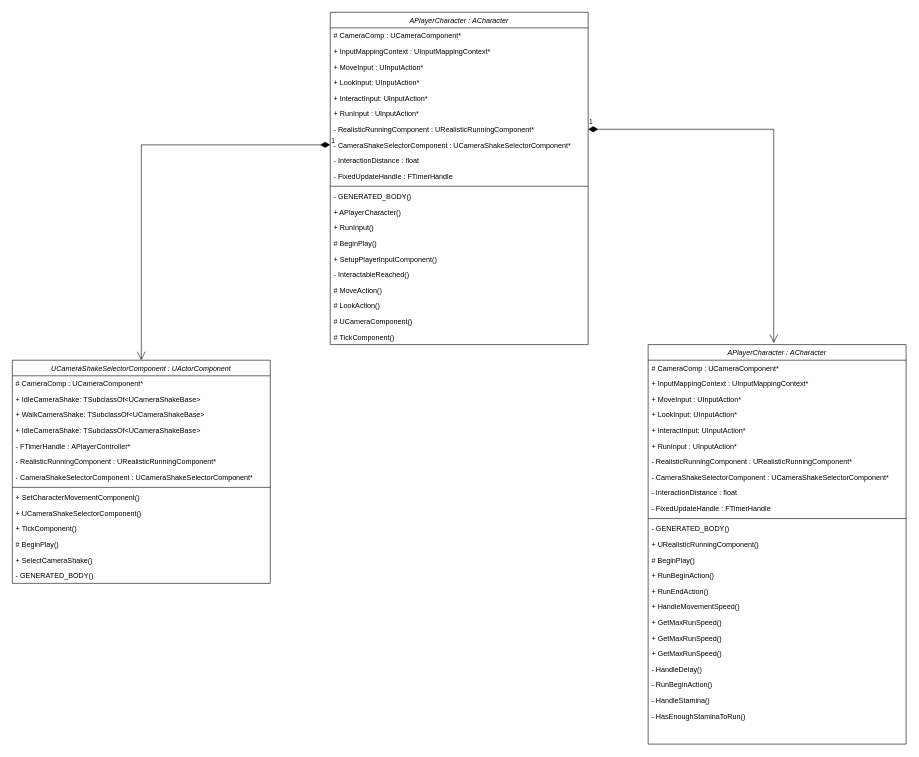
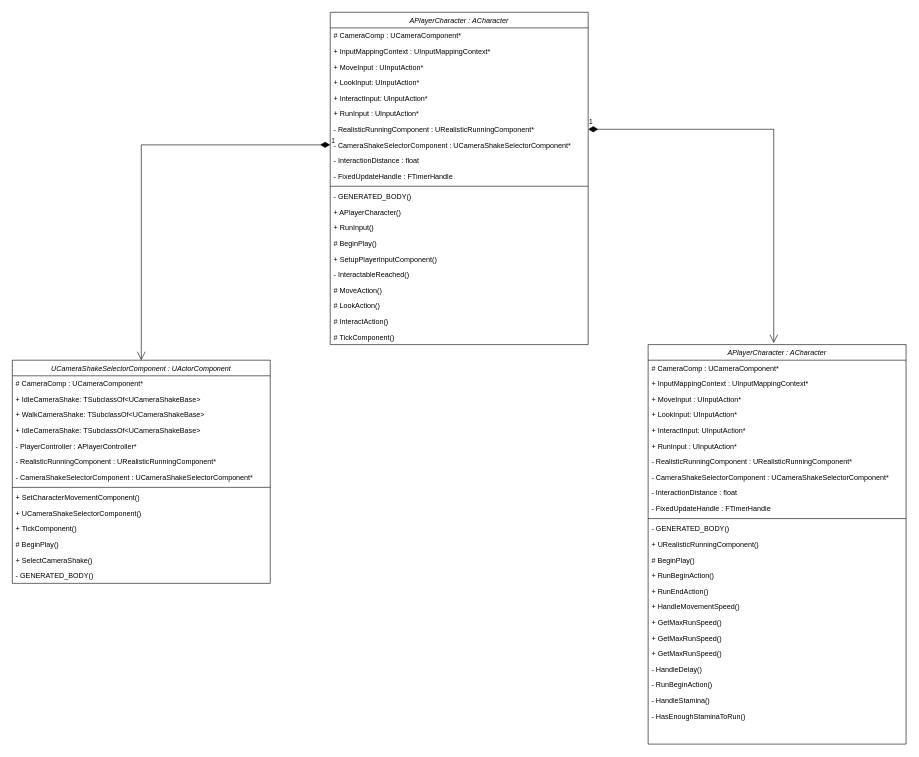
  <mxCell id="0" />
  <mxCell id="1" parent="0" />
  <mxCell id="2" value="APlayerCharacter : ACharacter" style="swimlane;fontStyle=2;align=center;verticalAlign=top;childLayout=stackLayout;horizontal=1;startSize=26;horizontalStack=0;resizeParent=1;resizeLast=0;collapsible=1;marginBottom=0;rounded=0;shadow=0;strokeWidth=1;" parent="1" vertex="1"><mxGeometry x="550" y="20" width="430" height="554" as="geometry"><mxRectangle x="230" y="140" width="160" height="26" as="alternateBounds" /></mxGeometry></mxCell>
  <mxCell id="3" value="# CameraComp : UCameraComponent* " style="text;align=left;verticalAlign=top;spacingLeft=4;spacingRight=4;overflow=hidden;rotatable=0;points=[[0,0.5],[1,0.5]];portConstraint=eastwest;" parent="2" vertex="1"><mxGeometry y="26" width="430" height="26" as="geometry" /></mxCell>
  <mxCell id="4" value="+ InputMappingContext : UInputMappingContext*" style="text;align=left;verticalAlign=top;spacingLeft=4;spacingRight=4;overflow=hidden;rotatable=0;points=[[0,0.5],[1,0.5]];portConstraint=eastwest;rounded=0;shadow=0;html=0;" parent="2" vertex="1"><mxGeometry y="52" width="430" height="26" as="geometry" /></mxCell>
  <mxCell id="5" value="+ MoveInput : UInputAction*" style="text;align=left;verticalAlign=top;spacingLeft=4;spacingRight=4;overflow=hidden;rotatable=0;points=[[0,0.5],[1,0.5]];portConstraint=eastwest;rounded=0;shadow=0;html=0;" parent="2" vertex="1"><mxGeometry y="78" width="430" height="26" as="geometry" /></mxCell>
  <mxCell id="6" value="+ LookInput: UInputAction*" style="text;align=left;verticalAlign=top;spacingLeft=4;spacingRight=4;overflow=hidden;rotatable=0;points=[[0,0.5],[1,0.5]];portConstraint=eastwest;rounded=0;shadow=0;html=0;" vertex="1" parent="2"><mxGeometry y="104" width="430" height="26" as="geometry" /></mxCell>
  <mxCell id="7" value="+ InteractInput: UInputAction*" style="text;align=left;verticalAlign=top;spacingLeft=4;spacingRight=4;overflow=hidden;rotatable=0;points=[[0,0.5],[1,0.5]];portConstraint=eastwest;rounded=0;shadow=0;html=0;" vertex="1" parent="2"><mxGeometry y="130" width="430" height="26" as="geometry" /></mxCell>
  <mxCell id="8" value="+ RunInput : UInputAction*" style="text;align=left;verticalAlign=top;spacingLeft=4;spacingRight=4;overflow=hidden;rotatable=0;points=[[0,0.5],[1,0.5]];portConstraint=eastwest;rounded=0;shadow=0;html=0;" vertex="1" parent="2"><mxGeometry y="156" width="430" height="26" as="geometry" /></mxCell>
  <mxCell id="9" value="- RealisticRunningComponent : URealisticRunningComponent*" style="text;align=left;verticalAlign=top;spacingLeft=4;spacingRight=4;overflow=hidden;rotatable=0;points=[[0,0.5],[1,0.5]];portConstraint=eastwest;rounded=0;shadow=0;html=0;" vertex="1" parent="2"><mxGeometry y="182" width="430" height="26" as="geometry" /></mxCell>
  <mxCell id="10" value="- CameraShakeSelectorComponent : UCameraShakeSelectorComponent*" style="text;align=left;verticalAlign=top;spacingLeft=4;spacingRight=4;overflow=hidden;rotatable=0;points=[[0,0.5],[1,0.5]];portConstraint=eastwest;rounded=0;shadow=0;html=0;" vertex="1" parent="2"><mxGeometry y="208" width="430" height="26" as="geometry" /></mxCell>
  <mxCell id="11" value="- InteractionDistance : float" style="text;align=left;verticalAlign=top;spacingLeft=4;spacingRight=4;overflow=hidden;rotatable=0;points=[[0,0.5],[1,0.5]];portConstraint=eastwest;rounded=0;shadow=0;html=0;" vertex="1" parent="2"><mxGeometry y="234" width="430" height="26" as="geometry" /></mxCell>
  <mxCell id="12" value="- FixedUpdateHandle : FTimerHandle" style="text;align=left;verticalAlign=top;spacingLeft=4;spacingRight=4;overflow=hidden;rotatable=0;points=[[0,0.5],[1,0.5]];portConstraint=eastwest;rounded=0;shadow=0;html=0;" vertex="1" parent="2"><mxGeometry y="260" width="430" height="26" as="geometry" /></mxCell>
  <mxCell id="13" value="" style="line;html=1;strokeWidth=1;align=left;verticalAlign=middle;spacingTop=-1;spacingLeft=3;spacingRight=3;rotatable=0;labelPosition=right;points=[];portConstraint=eastwest;" parent="2" vertex="1"><mxGeometry y="286" width="430" height="8" as="geometry" /></mxCell>
  <mxCell id="14" value="- GENERATED_BODY()" style="text;align=left;verticalAlign=top;spacingLeft=4;spacingRight=4;overflow=hidden;rotatable=0;points=[[0,0.5],[1,0.5]];portConstraint=eastwest;" vertex="1" parent="2"><mxGeometry y="294" width="430" height="26" as="geometry" /></mxCell>
  <mxCell id="15" value="+ APlayerCharacter()" style="text;align=left;verticalAlign=top;spacingLeft=4;spacingRight=4;overflow=hidden;rotatable=0;points=[[0,0.5],[1,0.5]];portConstraint=eastwest;" vertex="1" parent="2"><mxGeometry y="320" width="430" height="26" as="geometry" /></mxCell>
  <mxCell id="16" value="+ RunInput()" style="text;align=left;verticalAlign=top;spacingLeft=4;spacingRight=4;overflow=hidden;rotatable=0;points=[[0,0.5],[1,0.5]];portConstraint=eastwest;" parent="2" vertex="1"><mxGeometry y="346" width="430" height="26" as="geometry" /></mxCell>
  <mxCell id="17" value="# BeginPlay()" style="text;align=left;verticalAlign=top;spacingLeft=4;spacingRight=4;overflow=hidden;rotatable=0;points=[[0,0.5],[1,0.5]];portConstraint=eastwest;" vertex="1" parent="2"><mxGeometry y="372" width="430" height="26" as="geometry" /></mxCell>
  <mxCell id="18" value="+ SetupPlayerInputComponent()" style="text;align=left;verticalAlign=top;spacingLeft=4;spacingRight=4;overflow=hidden;rotatable=0;points=[[0,0.5],[1,0.5]];portConstraint=eastwest;" vertex="1" parent="2"><mxGeometry y="398" width="430" height="26" as="geometry" /></mxCell>
  <mxCell id="19" value="- InteractableReached()" style="text;align=left;verticalAlign=top;spacingLeft=4;spacingRight=4;overflow=hidden;rotatable=0;points=[[0,0.5],[1,0.5]];portConstraint=eastwest;" vertex="1" parent="2"><mxGeometry y="424" width="430" height="26" as="geometry" /></mxCell>
  <mxCell id="20" value="# MoveAction()" style="text;align=left;verticalAlign=top;spacingLeft=4;spacingRight=4;overflow=hidden;rotatable=0;points=[[0,0.5],[1,0.5]];portConstraint=eastwest;" vertex="1" parent="2"><mxGeometry y="450" width="430" height="26" as="geometry" /></mxCell>
  <mxCell id="21" value="# LookAction()" style="text;align=left;verticalAlign=top;spacingLeft=4;spacingRight=4;overflow=hidden;rotatable=0;points=[[0,0.5],[1,0.5]];portConstraint=eastwest;" vertex="1" parent="2"><mxGeometry y="476" width="430" height="26" as="geometry" /></mxCell>
- <mxCell id="22" value="# UCameraComponent()" style="text;align=left;verticalAlign=top;spacingLeft=4;spacingRight=4;overflow=hidden;rotatable=0;points=[[0,0.5],[1,0.5]];portConstraint=eastwest;" vertex="1" parent="2"><mxGeometry y="502" width="430" height="26" as="geometry" /></mxCell>
+ <mxCell id="22" value="# InteractAction()" style="text;align=left;verticalAlign=top;spacingLeft=4;spacingRight=4;overflow=hidden;rotatable=0;points=[[0,0.5],[1,0.5]];portConstraint=eastwest;" vertex="1" parent="2"><mxGeometry y="502" width="430" height="26" as="geometry" /></mxCell>
  <mxCell id="23" value="# TickComponent()" style="text;align=left;verticalAlign=top;spacingLeft=4;spacingRight=4;overflow=hidden;rotatable=0;points=[[0,0.5],[1,0.5]];portConstraint=eastwest;" vertex="1" parent="2"><mxGeometry y="528" width="430" height="26" as="geometry" /></mxCell>
  <mxCell id="24" value="UCameraShakeSelectorComponent : UActorComponent" style="swimlane;fontStyle=2;align=center;verticalAlign=top;childLayout=stackLayout;horizontal=1;startSize=26;horizontalStack=0;resizeParent=1;resizeLast=0;collapsible=1;marginBottom=0;rounded=0;shadow=0;strokeWidth=1;" vertex="1" parent="1"><mxGeometry x="20" y="600" width="430" height="372" as="geometry"><mxRectangle x="230" y="140" width="160" height="26" as="alternateBounds" /></mxGeometry></mxCell>
  <mxCell id="25" value="# CameraComp : UCameraComponent* " style="text;align=left;verticalAlign=top;spacingLeft=4;spacingRight=4;overflow=hidden;rotatable=0;points=[[0,0.5],[1,0.5]];portConstraint=eastwest;" vertex="1" parent="24"><mxGeometry y="26" width="430" height="26" as="geometry" /></mxCell>
  <mxCell id="26" value="+ IdleCameraShake: TSubclassOf&lt;UCameraShakeBase&gt;" style="text;align=left;verticalAlign=top;spacingLeft=4;spacingRight=4;overflow=hidden;rotatable=0;points=[[0,0.5],[1,0.5]];portConstraint=eastwest;rounded=0;shadow=0;html=0;" vertex="1" parent="24"><mxGeometry y="52" width="430" height="26" as="geometry" /></mxCell>
  <mxCell id="27" value="+ WalkCameraShake: TSubclassOf&lt;UCameraShakeBase&gt;" style="text;align=left;verticalAlign=top;spacingLeft=4;spacingRight=4;overflow=hidden;rotatable=0;points=[[0,0.5],[1,0.5]];portConstraint=eastwest;rounded=0;shadow=0;html=0;" vertex="1" parent="24"><mxGeometry y="78" width="430" height="26" as="geometry" /></mxCell>
  <mxCell id="28" value="+ IdleCameraShake: TSubclassOf&lt;UCameraShakeBase&gt;" style="text;align=left;verticalAlign=top;spacingLeft=4;spacingRight=4;overflow=hidden;rotatable=0;points=[[0,0.5],[1,0.5]];portConstraint=eastwest;rounded=0;shadow=0;html=0;" vertex="1" parent="24"><mxGeometry y="104" width="430" height="26" as="geometry" /></mxCell>
- <mxCell id="29" value="- FTimerHandle : APlayerController*" style="text;align=left;verticalAlign=top;spacingLeft=4;spacingRight=4;overflow=hidden;rotatable=0;points=[[0,0.5],[1,0.5]];portConstraint=eastwest;rounded=0;shadow=0;html=0;" vertex="1" parent="24"><mxGeometry y="130" width="430" height="26" as="geometry" /></mxCell>
+ <mxCell id="29" value="- PlayerController : APlayerController*" style="text;align=left;verticalAlign=top;spacingLeft=4;spacingRight=4;overflow=hidden;rotatable=0;points=[[0,0.5],[1,0.5]];portConstraint=eastwest;rounded=0;shadow=0;html=0;" vertex="1" parent="24"><mxGeometry y="130" width="430" height="26" as="geometry" /></mxCell>
  <mxCell id="30" value="- RealisticRunningComponent : URealisticRunningComponent*" style="text;align=left;verticalAlign=top;spacingLeft=4;spacingRight=4;overflow=hidden;rotatable=0;points=[[0,0.5],[1,0.5]];portConstraint=eastwest;rounded=0;shadow=0;html=0;" vertex="1" parent="24"><mxGeometry y="156" width="430" height="26" as="geometry" /></mxCell>
  <mxCell id="31" value="- CameraShakeSelectorComponent : UCameraShakeSelectorComponent*" style="text;align=left;verticalAlign=top;spacingLeft=4;spacingRight=4;overflow=hidden;rotatable=0;points=[[0,0.5],[1,0.5]];portConstraint=eastwest;rounded=0;shadow=0;html=0;" vertex="1" parent="24"><mxGeometry y="182" width="430" height="26" as="geometry" /></mxCell>
  <mxCell id="32" value="" style="line;html=1;strokeWidth=1;align=left;verticalAlign=middle;spacingTop=-1;spacingLeft=3;spacingRight=3;rotatable=0;labelPosition=right;points=[];portConstraint=eastwest;" vertex="1" parent="24"><mxGeometry y="208" width="430" height="8" as="geometry" /></mxCell>
  <mxCell id="33" value="+ SetCharacterMovementComponent()" style="text;align=left;verticalAlign=top;spacingLeft=4;spacingRight=4;overflow=hidden;rotatable=0;points=[[0,0.5],[1,0.5]];portConstraint=eastwest;" vertex="1" parent="24"><mxGeometry y="216" width="430" height="26" as="geometry" /></mxCell>
  <mxCell id="34" value="+ UCameraShakeSelectorComponent()" style="text;align=left;verticalAlign=top;spacingLeft=4;spacingRight=4;overflow=hidden;rotatable=0;points=[[0,0.5],[1,0.5]];portConstraint=eastwest;" vertex="1" parent="24"><mxGeometry y="242" width="430" height="26" as="geometry" /></mxCell>
  <mxCell id="35" value="+ TickComponent()" style="text;align=left;verticalAlign=top;spacingLeft=4;spacingRight=4;overflow=hidden;rotatable=0;points=[[0,0.5],[1,0.5]];portConstraint=eastwest;" vertex="1" parent="24"><mxGeometry y="268" width="430" height="26" as="geometry" /></mxCell>
  <mxCell id="36" value="# BeginPlay()" style="text;align=left;verticalAlign=top;spacingLeft=4;spacingRight=4;overflow=hidden;rotatable=0;points=[[0,0.5],[1,0.5]];portConstraint=eastwest;" vertex="1" parent="24"><mxGeometry y="294" width="430" height="26" as="geometry" /></mxCell>
  <mxCell id="37" value="+ SelectCameraShake()" style="text;align=left;verticalAlign=top;spacingLeft=4;spacingRight=4;overflow=hidden;rotatable=0;points=[[0,0.5],[1,0.5]];portConstraint=eastwest;" vertex="1" parent="24"><mxGeometry y="320" width="430" height="26" as="geometry" /></mxCell>
  <mxCell id="38" value="- GENERATED_BODY()" style="text;align=left;verticalAlign=top;spacingLeft=4;spacingRight=4;overflow=hidden;rotatable=0;points=[[0,0.5],[1,0.5]];portConstraint=eastwest;" vertex="1" parent="24"><mxGeometry y="346" width="430" height="26" as="geometry" /></mxCell>
  <mxCell id="39" value="1" style="endArrow=open;html=1;endSize=12;startArrow=diamondThin;startSize=14;startFill=1;edgeStyle=orthogonalEdgeStyle;align=left;verticalAlign=bottom;rounded=0;exitX=0;exitY=0.5;exitDx=0;exitDy=0;entryX=0.5;entryY=0;entryDx=0;entryDy=0;" edge="1" parent="1" source="10" target="24"><mxGeometry x="-1" y="3" relative="1" as="geometry"><mxPoint x="40" y="510" as="sourcePoint" /><mxPoint x="180" y="574" as="targetPoint" /></mxGeometry></mxCell>
  <mxCell id="40" value="APlayerCharacter : ACharacter" style="swimlane;fontStyle=2;align=center;verticalAlign=top;childLayout=stackLayout;horizontal=1;startSize=26;horizontalStack=0;resizeParent=1;resizeLast=0;collapsible=1;marginBottom=0;rounded=0;shadow=0;strokeWidth=1;" vertex="1" parent="1"><mxGeometry x="1080" y="574" width="430" height="666" as="geometry"><mxRectangle x="230" y="140" width="160" height="26" as="alternateBounds" /></mxGeometry></mxCell>
  <mxCell id="41" value="# CameraComp : UCameraComponent* " style="text;align=left;verticalAlign=top;spacingLeft=4;spacingRight=4;overflow=hidden;rotatable=0;points=[[0,0.5],[1,0.5]];portConstraint=eastwest;" vertex="1" parent="40"><mxGeometry y="26" width="430" height="26" as="geometry" /></mxCell>
  <mxCell id="42" value="+ InputMappingContext : UInputMappingContext*" style="text;align=left;verticalAlign=top;spacingLeft=4;spacingRight=4;overflow=hidden;rotatable=0;points=[[0,0.5],[1,0.5]];portConstraint=eastwest;rounded=0;shadow=0;html=0;" vertex="1" parent="40"><mxGeometry y="52" width="430" height="26" as="geometry" /></mxCell>
  <mxCell id="43" value="+ MoveInput : UInputAction*" style="text;align=left;verticalAlign=top;spacingLeft=4;spacingRight=4;overflow=hidden;rotatable=0;points=[[0,0.5],[1,0.5]];portConstraint=eastwest;rounded=0;shadow=0;html=0;" vertex="1" parent="40"><mxGeometry y="78" width="430" height="26" as="geometry" /></mxCell>
  <mxCell id="44" value="+ LookInput: UInputAction*" style="text;align=left;verticalAlign=top;spacingLeft=4;spacingRight=4;overflow=hidden;rotatable=0;points=[[0,0.5],[1,0.5]];portConstraint=eastwest;rounded=0;shadow=0;html=0;" vertex="1" parent="40"><mxGeometry y="104" width="430" height="26" as="geometry" /></mxCell>
  <mxCell id="45" value="+ InteractInput: UInputAction*" style="text;align=left;verticalAlign=top;spacingLeft=4;spacingRight=4;overflow=hidden;rotatable=0;points=[[0,0.5],[1,0.5]];portConstraint=eastwest;rounded=0;shadow=0;html=0;" vertex="1" parent="40"><mxGeometry y="130" width="430" height="26" as="geometry" /></mxCell>
  <mxCell id="46" value="+ RunInput : UInputAction*" style="text;align=left;verticalAlign=top;spacingLeft=4;spacingRight=4;overflow=hidden;rotatable=0;points=[[0,0.5],[1,0.5]];portConstraint=eastwest;rounded=0;shadow=0;html=0;" vertex="1" parent="40"><mxGeometry y="156" width="430" height="26" as="geometry" /></mxCell>
  <mxCell id="47" value="- RealisticRunningComponent : URealisticRunningComponent*" style="text;align=left;verticalAlign=top;spacingLeft=4;spacingRight=4;overflow=hidden;rotatable=0;points=[[0,0.5],[1,0.5]];portConstraint=eastwest;rounded=0;shadow=0;html=0;" vertex="1" parent="40"><mxGeometry y="182" width="430" height="26" as="geometry" /></mxCell>
  <mxCell id="48" value="- CameraShakeSelectorComponent : UCameraShakeSelectorComponent*" style="text;align=left;verticalAlign=top;spacingLeft=4;spacingRight=4;overflow=hidden;rotatable=0;points=[[0,0.5],[1,0.5]];portConstraint=eastwest;rounded=0;shadow=0;html=0;" vertex="1" parent="40"><mxGeometry y="208" width="430" height="26" as="geometry" /></mxCell>
  <mxCell id="49" value="- InteractionDistance : float" style="text;align=left;verticalAlign=top;spacingLeft=4;spacingRight=4;overflow=hidden;rotatable=0;points=[[0,0.5],[1,0.5]];portConstraint=eastwest;rounded=0;shadow=0;html=0;" vertex="1" parent="40"><mxGeometry y="234" width="430" height="26" as="geometry" /></mxCell>
  <mxCell id="50" value="- FixedUpdateHandle : FTimerHandle" style="text;align=left;verticalAlign=top;spacingLeft=4;spacingRight=4;overflow=hidden;rotatable=0;points=[[0,0.5],[1,0.5]];portConstraint=eastwest;rounded=0;shadow=0;html=0;" vertex="1" parent="40"><mxGeometry y="260" width="430" height="26" as="geometry" /></mxCell>
  <mxCell id="51" value="" style="line;html=1;strokeWidth=1;align=left;verticalAlign=middle;spacingTop=-1;spacingLeft=3;spacingRight=3;rotatable=0;labelPosition=right;points=[];portConstraint=eastwest;" vertex="1" parent="40"><mxGeometry y="286" width="430" height="8" as="geometry" /></mxCell>
  <mxCell id="52" value="- GENERATED_BODY()" style="text;align=left;verticalAlign=top;spacingLeft=4;spacingRight=4;overflow=hidden;rotatable=0;points=[[0,0.5],[1,0.5]];portConstraint=eastwest;" vertex="1" parent="40"><mxGeometry y="294" width="430" height="26" as="geometry" /></mxCell>
  <mxCell id="53" value="+ URealisticRunningComponent()" style="text;align=left;verticalAlign=top;spacingLeft=4;spacingRight=4;overflow=hidden;rotatable=0;points=[[0,0.5],[1,0.5]];portConstraint=eastwest;" vertex="1" parent="40"><mxGeometry y="320" width="430" height="26" as="geometry" /></mxCell>
  <mxCell id="54" value="# BeginPlay()" style="text;align=left;verticalAlign=top;spacingLeft=4;spacingRight=4;overflow=hidden;rotatable=0;points=[[0,0.5],[1,0.5]];portConstraint=eastwest;" vertex="1" parent="40"><mxGeometry y="346" width="430" height="26" as="geometry" /></mxCell>
  <mxCell id="55" value="+ RunBeginAction()" style="text;align=left;verticalAlign=top;spacingLeft=4;spacingRight=4;overflow=hidden;rotatable=0;points=[[0,0.5],[1,0.5]];portConstraint=eastwest;" vertex="1" parent="40"><mxGeometry y="372" width="430" height="26" as="geometry" /></mxCell>
  <mxCell id="56" value="+ RunEndAction()" style="text;align=left;verticalAlign=top;spacingLeft=4;spacingRight=4;overflow=hidden;rotatable=0;points=[[0,0.5],[1,0.5]];portConstraint=eastwest;" vertex="1" parent="40"><mxGeometry y="398" width="430" height="26" as="geometry" /></mxCell>
  <mxCell id="57" value="+ HandleMovementSpeed()" style="text;align=left;verticalAlign=top;spacingLeft=4;spacingRight=4;overflow=hidden;rotatable=0;points=[[0,0.5],[1,0.5]];portConstraint=eastwest;" vertex="1" parent="40"><mxGeometry y="424" width="430" height="26" as="geometry" /></mxCell>
  <mxCell id="58" value="+ GetMaxRunSpeed()" style="text;align=left;verticalAlign=top;spacingLeft=4;spacingRight=4;overflow=hidden;rotatable=0;points=[[0,0.5],[1,0.5]];portConstraint=eastwest;" vertex="1" parent="40"><mxGeometry y="450" width="430" height="26" as="geometry" /></mxCell>
  <mxCell id="59" value="+ GetMaxRunSpeed()" style="text;align=left;verticalAlign=top;spacingLeft=4;spacingRight=4;overflow=hidden;rotatable=0;points=[[0,0.5],[1,0.5]];portConstraint=eastwest;" vertex="1" parent="40"><mxGeometry y="476" width="430" height="26" as="geometry" /></mxCell>
  <mxCell id="60" value="+ GetMaxRunSpeed()" style="text;align=left;verticalAlign=top;spacingLeft=4;spacingRight=4;overflow=hidden;rotatable=0;points=[[0,0.5],[1,0.5]];portConstraint=eastwest;" vertex="1" parent="40"><mxGeometry y="502" width="430" height="26" as="geometry" /></mxCell>
  <mxCell id="61" value="- HandleDelay()" style="text;align=left;verticalAlign=top;spacingLeft=4;spacingRight=4;overflow=hidden;rotatable=0;points=[[0,0.5],[1,0.5]];portConstraint=eastwest;" vertex="1" parent="40"><mxGeometry y="528" width="430" height="26" as="geometry" /></mxCell>
  <mxCell id="62" value="- RunBeginAction()" style="text;align=left;verticalAlign=top;spacingLeft=4;spacingRight=4;overflow=hidden;rotatable=0;points=[[0,0.5],[1,0.5]];portConstraint=eastwest;" vertex="1" parent="40"><mxGeometry y="554" width="430" height="26" as="geometry" /></mxCell>
  <mxCell id="63" value="- HandleStamina()" style="text;align=left;verticalAlign=top;spacingLeft=4;spacingRight=4;overflow=hidden;rotatable=0;points=[[0,0.5],[1,0.5]];portConstraint=eastwest;" vertex="1" parent="40"><mxGeometry y="580" width="430" height="26" as="geometry" /></mxCell>
  <mxCell id="64" value="- HasEnoughStaminaToRun()" style="text;align=left;verticalAlign=top;spacingLeft=4;spacingRight=4;overflow=hidden;rotatable=0;points=[[0,0.5],[1,0.5]];portConstraint=eastwest;" vertex="1" parent="40"><mxGeometry y="606" width="430" height="26" as="geometry" /></mxCell>
  <mxCell id="65" value="1" style="endArrow=open;html=1;endSize=12;startArrow=diamondThin;startSize=14;startFill=1;edgeStyle=orthogonalEdgeStyle;align=left;verticalAlign=bottom;rounded=0;entryX=0.487;entryY=-0.004;entryDx=0;entryDy=0;entryPerimeter=0;" edge="1" parent="1" source="9" target="40"><mxGeometry x="-1" y="3" relative="1" as="geometry"><mxPoint x="1425" y="190" as="sourcePoint" /><mxPoint x="1110" y="549" as="targetPoint" /></mxGeometry></mxCell>
